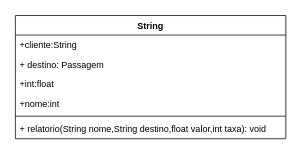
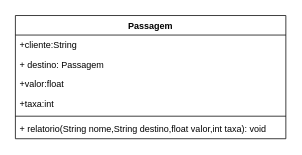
  <mxCell id="0" />
  <mxCell id="1" parent="0" />
- <mxCell id="2" value="String" style="swimlane;fontStyle=1;align=center;verticalAlign=top;childLayout=stackLayout;horizontal=1;startSize=26;horizontalStack=0;resizeParent=1;resizeParentMax=0;resizeLast=0;collapsible=1;marginBottom=0;" vertex="1" parent="1"><mxGeometry x="20" y="20" width="360" height="164" as="geometry" /></mxCell>
+ <mxCell id="2" value="Passagem" style="swimlane;fontStyle=1;align=center;verticalAlign=top;childLayout=stackLayout;horizontal=1;startSize=26;horizontalStack=0;resizeParent=1;resizeParentMax=0;resizeLast=0;collapsible=1;marginBottom=0;" vertex="1" parent="1"><mxGeometry x="20" y="20" width="360" height="164" as="geometry" /></mxCell>
  <mxCell id="3" value="+cliente:String" style="text;strokeColor=none;fillColor=none;align=left;verticalAlign=top;spacingLeft=4;spacingRight=4;overflow=hidden;rotatable=0;points=[[0,0.5],[1,0.5]];portConstraint=eastwest;" vertex="1" parent="2"><mxGeometry y="26" width="360" height="26" as="geometry" /></mxCell>
  <mxCell id="4" value="+ destino: Passagem" style="text;strokeColor=none;fillColor=none;align=left;verticalAlign=top;spacingLeft=4;spacingRight=4;overflow=hidden;rotatable=0;points=[[0,0.5],[1,0.5]];portConstraint=eastwest;" vertex="1" parent="2"><mxGeometry y="52" width="360" height="26" as="geometry" /></mxCell>
- <mxCell id="5" value="+int:float" style="text;strokeColor=none;fillColor=none;align=left;verticalAlign=top;spacingLeft=4;spacingRight=4;overflow=hidden;rotatable=0;points=[[0,0.5],[1,0.5]];portConstraint=eastwest;" vertex="1" parent="2"><mxGeometry y="78" width="360" height="26" as="geometry" /></mxCell>
- <mxCell id="6" value="+nome:int" style="text;strokeColor=none;fillColor=none;align=left;verticalAlign=top;spacingLeft=4;spacingRight=4;overflow=hidden;rotatable=0;points=[[0,0.5],[1,0.5]];portConstraint=eastwest;" vertex="1" parent="2"><mxGeometry y="104" width="360" height="26" as="geometry" /></mxCell>
+ <mxCell id="5" value="+valor:float" style="text;strokeColor=none;fillColor=none;align=left;verticalAlign=top;spacingLeft=4;spacingRight=4;overflow=hidden;rotatable=0;points=[[0,0.5],[1,0.5]];portConstraint=eastwest;" vertex="1" parent="2"><mxGeometry y="78" width="360" height="26" as="geometry" /></mxCell>
+ <mxCell id="6" value="+taxa:int" style="text;strokeColor=none;fillColor=none;align=left;verticalAlign=top;spacingLeft=4;spacingRight=4;overflow=hidden;rotatable=0;points=[[0,0.5],[1,0.5]];portConstraint=eastwest;" vertex="1" parent="2"><mxGeometry y="104" width="360" height="26" as="geometry" /></mxCell>
  <mxCell id="7" value="" style="line;strokeWidth=1;fillColor=none;align=left;verticalAlign=middle;spacingTop=-1;spacingLeft=3;spacingRight=3;rotatable=0;labelPosition=right;points=[];portConstraint=eastwest;" vertex="1" parent="2"><mxGeometry y="130" width="360" height="8" as="geometry" /></mxCell>
  <mxCell id="8" value="+ relatorio(String nome,String destino,float valor,int taxa): void" style="text;strokeColor=none;fillColor=none;align=left;verticalAlign=top;spacingLeft=4;spacingRight=4;overflow=hidden;rotatable=0;points=[[0,0.5],[1,0.5]];portConstraint=eastwest;" vertex="1" parent="2"><mxGeometry y="138" width="360" height="26" as="geometry" /></mxCell>
